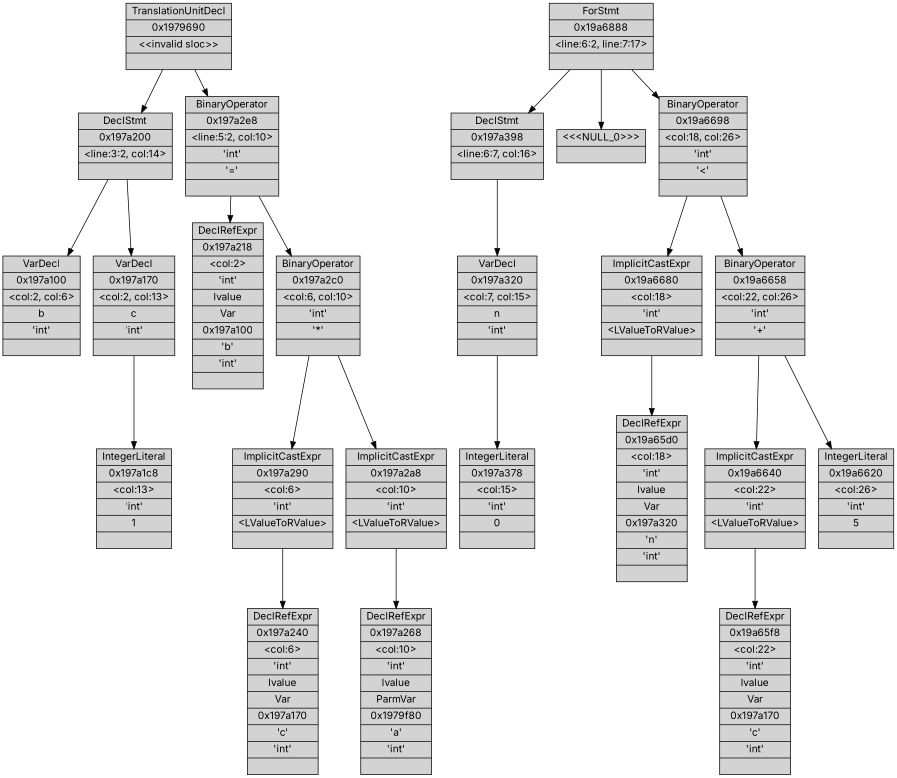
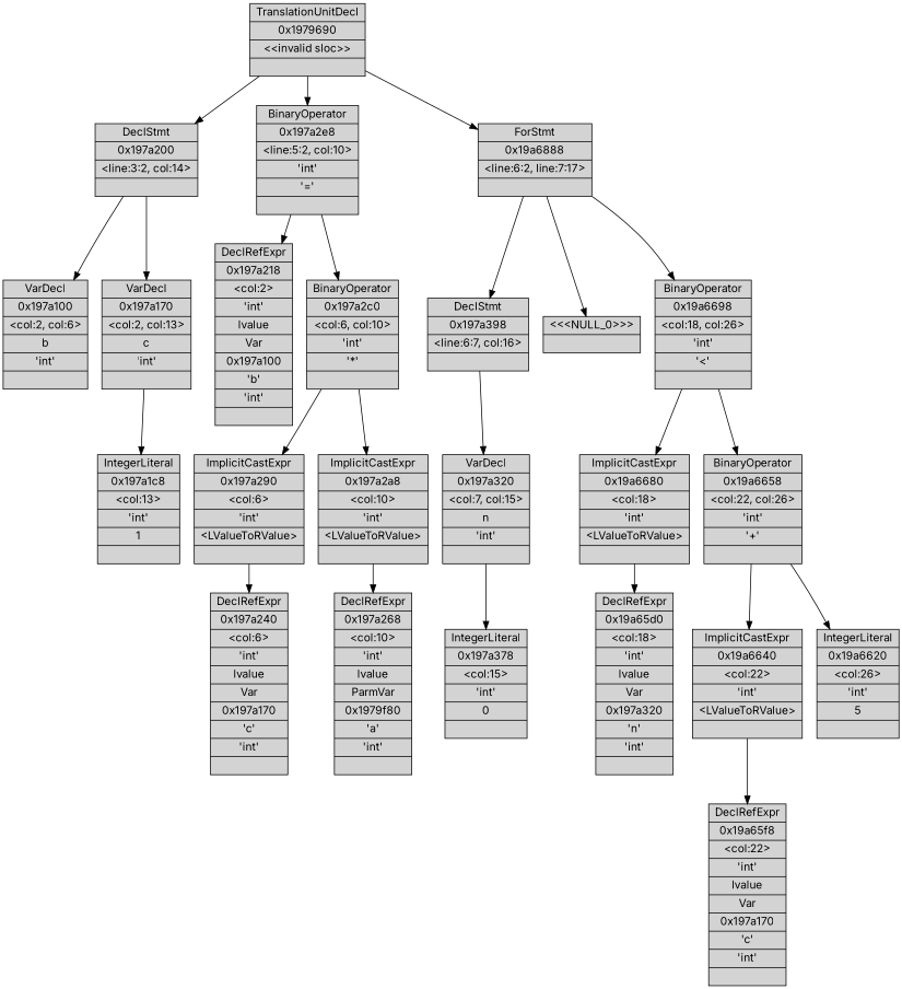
  digraph {
    fontname=Inter
    node [fillcolor=lightgrey shape=record style=filled fontname=Inter]
    edge [color=black constraint=true style=solid weight=100 fontname=Inter]
    n1 [label="{ TranslationUnitDecl| 0x1979690| &lt;&lt;invalid&nbsp;sloc&gt;&gt;| }"]
    n2 [label="{ DeclStmt| 0x197a200| &lt;line:3:2,&nbsp;col:14&gt;| }"]
    n3 [label="{ BinaryOperator| 0x197a2e8| &lt;line:5:2,&nbsp;col:10&gt;| 'int'| '='| }"]
    n4 [label="{ ForStmt| 0x19a6888| &lt;line:6:2,&nbsp;line:7:17&gt;| }"]
    n5 [label="{ VarDecl| 0x197a100| &lt;col:2,&nbsp;col:6&gt;| b| 'int'| }"]
    n6 [label="{ VarDecl| 0x197a170| &lt;col:2,&nbsp;col:13&gt;| c| 'int'| }"]
    n7 [label="{ IntegerLiteral| 0x197a1c8| &lt;col:13&gt;| 'int'| 1| }"]
    n8 [label="{ DeclRefExpr| 0x197a218| &lt;col:2&gt;| 'int'| lvalue| Var| 0x197a100| 'b'| 'int'| }"]
    n9 [label="{ BinaryOperator| 0x197a2c0| &lt;col:6,&nbsp;col:10&gt;| 'int'| '*'| }"]
    n10 [label="{ ImplicitCastExpr| 0x197a290| &lt;col:6&gt;| 'int'| &lt;LValueToRValue&gt;| }"]
    n11 [label="{ ImplicitCastExpr| 0x197a2a8| &lt;col:10&gt;| 'int'| &lt;LValueToRValue&gt;| }"]
    n12 [label="{ DeclRefExpr| 0x197a240| &lt;col:6&gt;| 'int'| lvalue| Var| 0x197a170| 'c'| 'int'| }"]
    n13 [label="{ DeclRefExpr| 0x197a268| &lt;col:10&gt;| 'int'| lvalue| ParmVar| 0x1979f80| 'a'| 'int'| }"]
    n14 [label="{ DeclStmt| 0x197a398| &lt;line:6:7,&nbsp;col:16&gt;| }"]
    n15 [label="{ &lt;&lt;&lt;NULL_0&gt;&gt;&gt;| }"]
    n16 [label="{ BinaryOperator| 0x19a6698| &lt;col:18,&nbsp;col:26&gt;| 'int'| '&lt;'| }"]
    n17 [label="{ VarDecl| 0x197a320| &lt;col:7,&nbsp;col:15&gt;| n| 'int'| }"]
    n18 [label="{ IntegerLiteral| 0x197a378| &lt;col:15&gt;| 'int'| 0| }"]
    n19 [label="{ ImplicitCastExpr| 0x19a6680| &lt;col:18&gt;| 'int'| &lt;LValueToRValue&gt;| }"]
    n20 [label="{ BinaryOperator| 0x19a6658| &lt;col:22,&nbsp;col:26&gt;| 'int'| '+'| }"]
    n21 [label="{ DeclRefExpr| 0x19a65d0| &lt;col:18&gt;| 'int'| lvalue| Var| 0x197a320| 'n'| 'int'| }"]
    n22 [label="{ ImplicitCastExpr| 0x19a6640| &lt;col:22&gt;| 'int'| &lt;LValueToRValue&gt;| }"]
    n23 [label="{ IntegerLiteral| 0x19a6620| &lt;col:26&gt;| 'int'| 5| }"]
    n24 [label="{ DeclRefExpr| 0x19a65f8| &lt;col:22&gt;| 'int'| lvalue| Var| 0x197a170| 'c'| 'int'| }"]
    n1 -> n2
    n1 -> n3
+   n1 -> n4
    n2 -> n5
    n2 -> n6
    n3 -> n8
    n3 -> n9
    n4 -> n14
    n4 -> n15
    n4 -> n16
    n6 -> n7
    n9 -> n10
    n9 -> n11
    n10 -> n12
    n11 -> n13
    n14 -> n17
    n16 -> n19
    n16 -> n20
    n17 -> n18
    n19 -> n21
    n20 -> n22
    n20 -> n23
    n22 -> n24
  }
